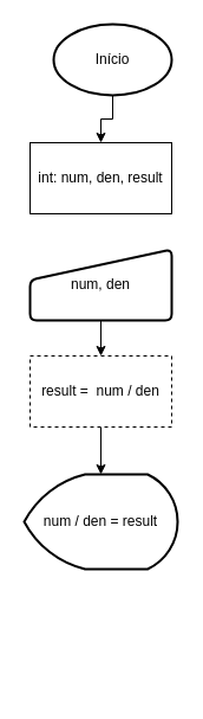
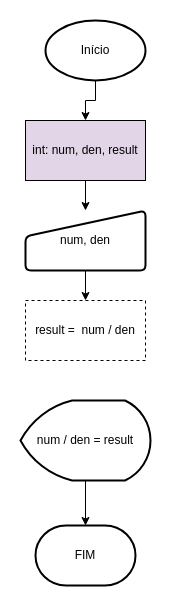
  <mxCell id="0" />
  <mxCell id="1" parent="0" />
  <mxCell id="2" style="edgeStyle=orthogonalEdgeStyle;rounded=0;orthogonalLoop=1;jettySize=auto;html=1;" edge="1" parent="1" source="3" target="10"><mxGeometry relative="1" as="geometry" /></mxCell>
  <mxCell id="3" value="Início" style="strokeWidth=2;html=1;shape=mxgraph.flowchart.start_1;whiteSpace=wrap;" vertex="1" parent="1"><mxGeometry x="45" y="20" width="100" height="60" as="geometry" /></mxCell>
+ <mxCell id="4" value="FIM" style="strokeWidth=2;html=1;shape=mxgraph.flowchart.terminator;whiteSpace=wrap;" vertex="1" parent="1"><mxGeometry x="35" y="525" width="100" height="60" as="geometry" /></mxCell>
  <mxCell id="5" style="edgeStyle=orthogonalEdgeStyle;rounded=0;orthogonalLoop=1;jettySize=auto;html=1;" edge="1" parent="1" source="6" target="8"><mxGeometry relative="1" as="geometry" /></mxCell>
  <mxCell id="6" value="num, den" style="html=1;strokeWidth=2;shape=manualInput;whiteSpace=wrap;rounded=1;size=26;arcSize=11;" vertex="1" parent="1"><mxGeometry x="25" y="210" width="120" height="60" as="geometry" /></mxCell>
- <mxCell id="7" style="edgeStyle=orthogonalEdgeStyle;rounded=0;orthogonalLoop=1;jettySize=auto;html=1;entryX=0.5;entryY=0;entryDx=0;entryDy=0;entryPerimeter=0;" edge="1" parent="1" source="8" target="12"><mxGeometry relative="1" as="geometry" /></mxCell>
  <mxCell id="8" value="result =&amp;nbsp; num / den" style="rounded=0;whiteSpace=wrap;html=1;dashed=1;" vertex="1" parent="1"><mxGeometry x="25" y="300" width="120" height="60" as="geometry" /></mxCell>
- <mxCell id="10" value="int: num, den, result" style="rounded=0;whiteSpace=wrap;html=1;" vertex="1" parent="1"><mxGeometry x="25" y="120" width="120" height="60" as="geometry" /></mxCell>
+ <mxCell id="9" style="edgeStyle=orthogonalEdgeStyle;rounded=0;orthogonalLoop=1;jettySize=auto;html=1;entryX=0.5;entryY=0;entryDx=0;entryDy=0;" edge="1" parent="1" source="10" target="6"><mxGeometry relative="1" as="geometry" /></mxCell>
+ <mxCell id="10" value="int: num, den, result" style="rounded=0;whiteSpace=wrap;html=1;fillColor=#e1d5e7;" vertex="1" parent="1"><mxGeometry x="25" y="120" width="120" height="60" as="geometry" /></mxCell>
+ <mxCell id="11" style="edgeStyle=orthogonalEdgeStyle;rounded=0;orthogonalLoop=1;jettySize=auto;html=1;entryX=0.5;entryY=0;entryDx=0;entryDy=0;entryPerimeter=0;" edge="1" parent="1" source="12" target="4"><mxGeometry relative="1" as="geometry" /></mxCell>
  <mxCell id="12" value="num / den = result" style="strokeWidth=2;html=1;shape=mxgraph.flowchart.display;whiteSpace=wrap;" vertex="1" parent="1"><mxGeometry x="20" y="400" width="130" height="80" as="geometry" /></mxCell>
